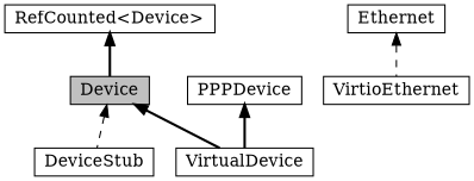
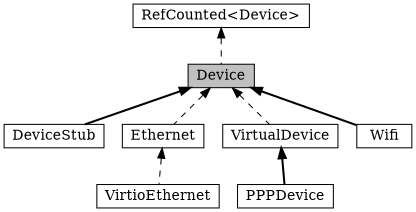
  digraph {
    bgcolor=white
    node [fillcolor=white shape=rectangle style=filled]
    edge [dir=back style=bold]
    n1 [height=0.30 label="RefCounted<Device>"]
    Device [fillcolor=grey height=0.30]
    DeviceStub [height=0.30]
    Ethernet [height=0.30]
    VirtualDevice [height=0.30]
+   Wifi [height=0.30]
    VirtioEthernet [height=0.30]
    PPPDevice [height=0.30]
    subgraph sub_1 {
      n1
      Device
      DeviceStub
      Ethernet
      VirtualDevice
+     Wifi
      VirtioEthernet
      PPPDevice
    }
-   n1 -> Device
-   Device -> DeviceStub [style=dashed]
-   Device -> VirtualDevice
+   n1 -> Device [style=dashed]
+   Device -> DeviceStub
+   Device -> Ethernet [style=dashed]
+   Device -> VirtualDevice [style=dashed]
+   Device -> Wifi
    Ethernet -> VirtioEthernet [style=dashed]
-   PPPDevice -> VirtualDevice
+   VirtualDevice -> PPPDevice
  }
